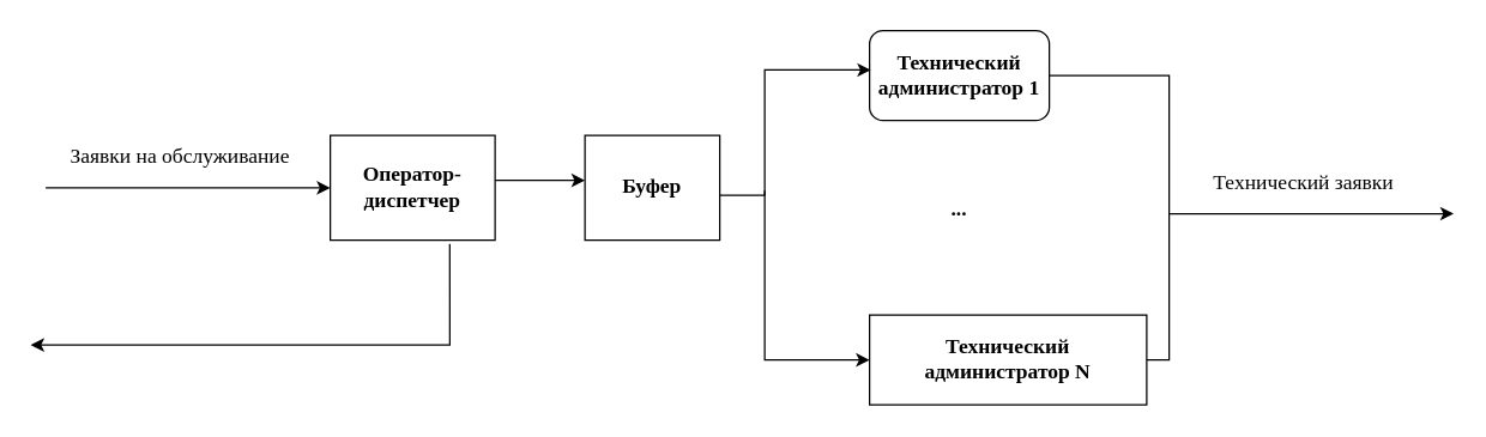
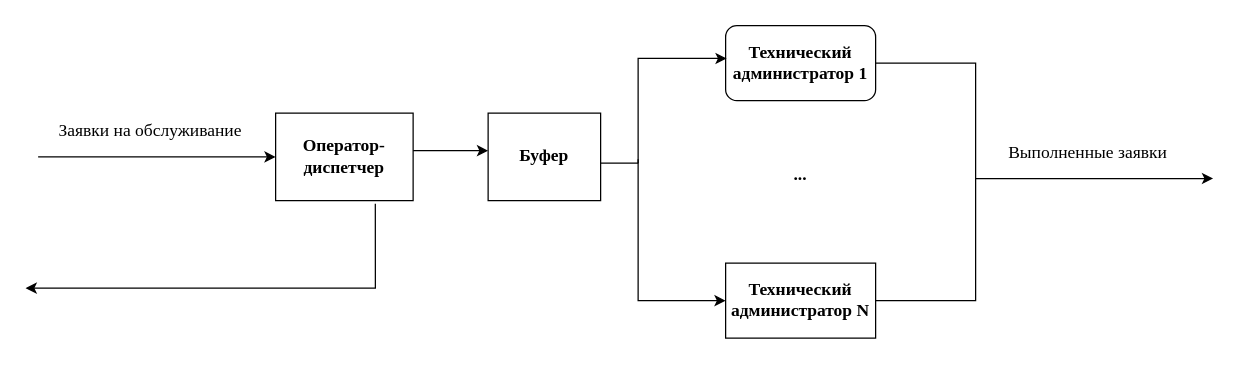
  <mxCell id="0" />
  <mxCell id="1" parent="0" />
  <mxCell id="2" value="Оператор-диспетчер" style="rounded=0;whiteSpace=wrap;html=1;fontFamily=Georgia;fontSize=14;fontStyle=1" vertex="1" parent="1"><mxGeometry x="220" y="90" width="110" height="70" as="geometry" /></mxCell>
  <mxCell id="3" value="Буфер" style="rounded=0;whiteSpace=wrap;html=1;fontFamily=Georgia;fontSize=14;fontStyle=1" vertex="1" parent="1"><mxGeometry x="390" y="90" width="90" height="70" as="geometry" /></mxCell>
  <mxCell id="4" value="Технический администратор 1" style="whiteSpace=wrap;html=1;fontFamily=Georgia;fontSize=14;fontStyle=1;rounded=1;" vertex="1" parent="1"><mxGeometry x="580" y="20" width="120" height="60" as="geometry" /></mxCell>
  <mxCell id="5" value="..." style="text;html=1;strokeColor=none;fillColor=none;align=center;verticalAlign=middle;whiteSpace=wrap;rounded=0;fontSize=14;fontFamily=Georgia;fontStyle=1" vertex="1" parent="1"><mxGeometry x="600" y="120" width="80" height="40" as="geometry" /></mxCell>
- <mxCell id="6" value="Технический администратор N" style="rounded=0;whiteSpace=wrap;html=1;fontFamily=Georgia;fontSize=14;fontStyle=1" vertex="1" parent="1"><mxGeometry x="580" y="210" width="185" height="60" as="geometry" /></mxCell>
+ <mxCell id="6" value="Технический администратор N" style="rounded=0;whiteSpace=wrap;html=1;fontFamily=Georgia;fontSize=14;fontStyle=1" vertex="1" parent="1"><mxGeometry x="580" y="210" width="120" height="60" as="geometry" /></mxCell>
  <mxCell id="7" value="" style="endArrow=classic;html=1;rounded=0;fontFamily=Georgia;fontSize=14;edgeStyle=orthogonalEdgeStyle;entryX=0;entryY=0.5;entryDx=0;entryDy=0;" edge="1" parent="1" target="2"><mxGeometry width="50" height="50" relative="1" as="geometry"><mxPoint x="30" y="125" as="sourcePoint" /><mxPoint x="500" y="150" as="targetPoint" /><Array as="points"><mxPoint x="130" y="125" /></Array></mxGeometry></mxCell>
  <mxCell id="8" value="Заявки на обслуживание" style="text;html=1;strokeColor=none;fillColor=none;align=center;verticalAlign=middle;whiteSpace=wrap;rounded=0;fontFamily=Georgia;fontSize=14;" vertex="1" parent="1"><mxGeometry x="30" y="90" width="180" height="30" as="geometry" /></mxCell>
  <mxCell id="9" value="" style="endArrow=classic;html=1;rounded=0;fontFamily=Georgia;fontSize=14;edgeStyle=orthogonalEdgeStyle;" edge="1" parent="1"><mxGeometry width="50" height="50" relative="1" as="geometry"><mxPoint x="330" y="120" as="sourcePoint" /><mxPoint x="390" y="120" as="targetPoint" /><Array as="points"><mxPoint x="340" y="120" /></Array></mxGeometry></mxCell>
  <mxCell id="10" value="" style="endArrow=classic;html=1;rounded=0;fontFamily=Georgia;fontSize=14;edgeStyle=orthogonalEdgeStyle;exitX=0.725;exitY=1.035;exitDx=0;exitDy=0;exitPerimeter=0;" edge="1" parent="1" source="2"><mxGeometry width="50" height="50" relative="1" as="geometry"><mxPoint x="290" y="210" as="sourcePoint" /><mxPoint x="20" y="230" as="targetPoint" /><Array as="points"><mxPoint x="300" y="230" /></Array></mxGeometry></mxCell>
  <mxCell id="11" value="" style="endArrow=classic;html=1;rounded=0;fontFamily=Georgia;fontSize=14;edgeStyle=orthogonalEdgeStyle;entryX=0;entryY=0.5;entryDx=0;entryDy=0;" edge="1" parent="1"><mxGeometry width="50" height="50" relative="1" as="geometry"><mxPoint x="780" y="142.3" as="sourcePoint" /><mxPoint x="970" y="142.3" as="targetPoint" /><Array as="points"><mxPoint x="880" y="142.3" /></Array></mxGeometry></mxCell>
- <mxCell id="12" value="Технический заявки" style="text;html=1;strokeColor=none;fillColor=none;align=center;verticalAlign=middle;whiteSpace=wrap;rounded=0;fontFamily=Georgia;fontSize=14;" vertex="1" parent="1"><mxGeometry x="780" y="107.3" width="180" height="30" as="geometry" /></mxCell>
+ <mxCell id="12" value="Выполненные заявки" style="text;html=1;strokeColor=none;fillColor=none;align=center;verticalAlign=middle;whiteSpace=wrap;rounded=0;fontFamily=Georgia;fontSize=14;" vertex="1" parent="1"><mxGeometry x="780" y="107.3" width="180" height="30" as="geometry" /></mxCell>
  <mxCell id="13" value="" style="endArrow=classic;html=1;rounded=0;fontFamily=Georgia;fontSize=14;edgeStyle=orthogonalEdgeStyle;entryX=0.007;entryY=0.437;entryDx=0;entryDy=0;entryPerimeter=0;" edge="1" parent="1" target="4"><mxGeometry width="50" height="50" relative="1" as="geometry"><mxPoint x="510" y="130" as="sourcePoint" /><mxPoint x="590" y="-20" as="targetPoint" /><Array as="points"><mxPoint x="510" y="46" /></Array></mxGeometry></mxCell>
  <mxCell id="14" value="" style="endArrow=classic;html=1;rounded=0;fontFamily=Georgia;fontSize=14;edgeStyle=orthogonalEdgeStyle;entryX=0;entryY=0.5;entryDx=0;entryDy=0;" edge="1" parent="1" target="6"><mxGeometry width="50" height="50" relative="1" as="geometry"><mxPoint x="510" y="126.89" as="sourcePoint" /><mxPoint x="580.84" y="43.11" as="targetPoint" /><Array as="points"><mxPoint x="510" y="240" /></Array></mxGeometry></mxCell>
  <mxCell id="15" value="" style="endArrow=none;html=1;rounded=0;fontFamily=Georgia;fontSize=14;edgeStyle=orthogonalEdgeStyle;" edge="1" parent="1"><mxGeometry width="50" height="50" relative="1" as="geometry"><mxPoint x="510" y="130" as="sourcePoint" /><mxPoint x="480" y="130" as="targetPoint" /></mxGeometry></mxCell>
  <mxCell id="16" value="" style="endArrow=none;html=1;rounded=0;fontFamily=Georgia;fontSize=14;edgeStyle=orthogonalEdgeStyle;entryX=1;entryY=0.5;entryDx=0;entryDy=0;exitX=1;exitY=0.5;exitDx=0;exitDy=0;" edge="1" parent="1" source="6" target="4"><mxGeometry width="50" height="50" relative="1" as="geometry"><mxPoint x="580" y="150" as="sourcePoint" /><mxPoint x="630" y="100" as="targetPoint" /><Array as="points"><mxPoint x="780" y="240" /><mxPoint x="780" y="50" /></Array></mxGeometry></mxCell>
